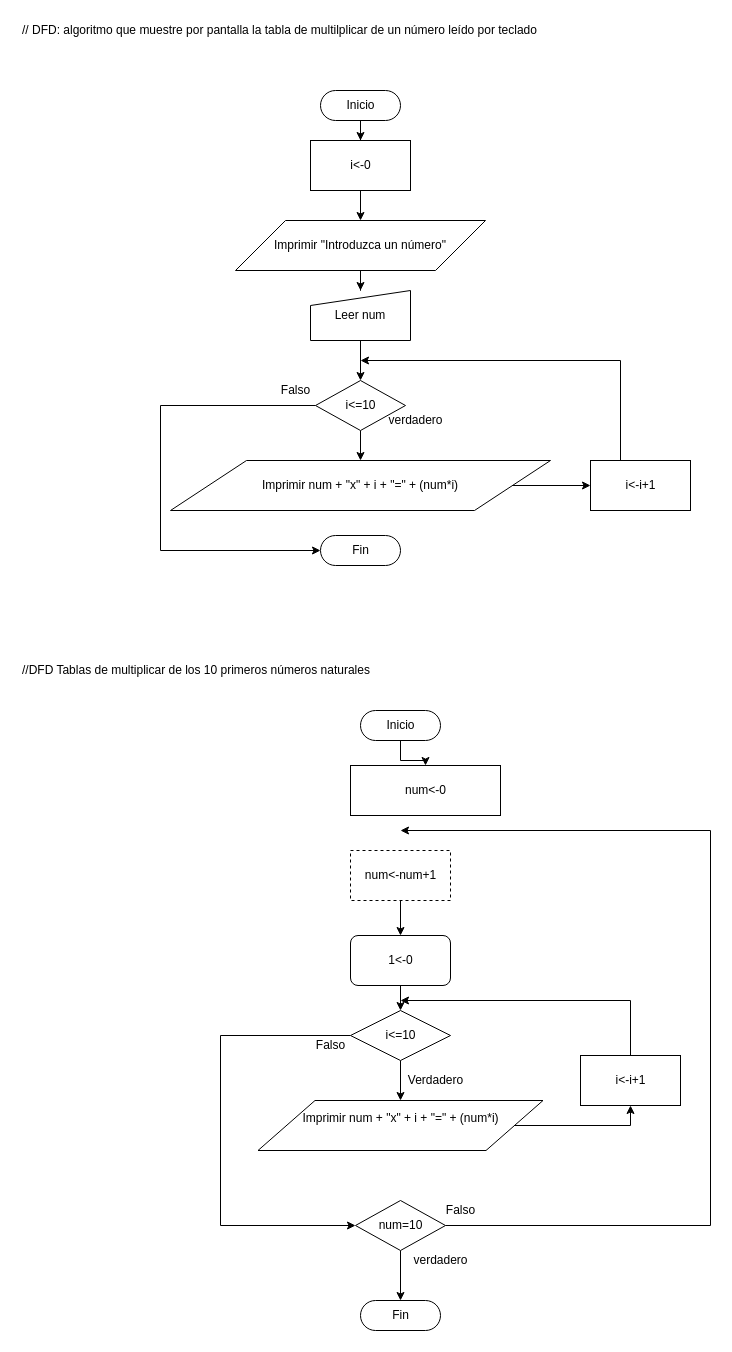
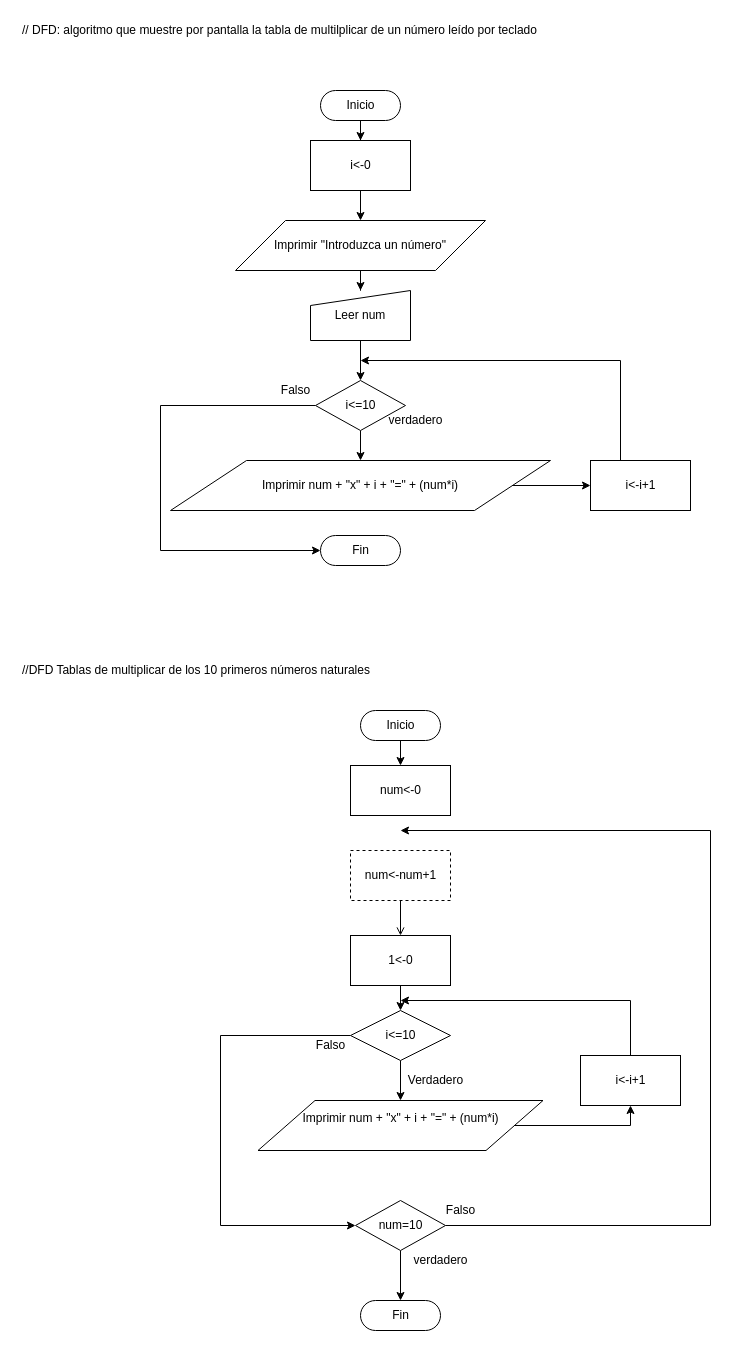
  <mxCell id="0" />
  <mxCell id="1" parent="0" />
  <mxCell id="2" value="// DFD: algoritmo que muestre por pantalla la tabla de multilplicar de un número leído por teclado" style="text;html=1;align=left;verticalAlign=middle;resizable=0;points=[];autosize=1;strokeColor=none;" parent="1" vertex="1"><mxGeometry x="20" y="20" width="530" height="20" as="geometry" /></mxCell>
  <mxCell id="3" style="edgeStyle=orthogonalEdgeStyle;rounded=0;orthogonalLoop=1;jettySize=auto;html=1;entryX=0.5;entryY=0;entryDx=0;entryDy=0;" parent="1" source="4" target="6" edge="1"><mxGeometry relative="1" as="geometry"><mxPoint x="360" y="150" as="targetPoint" /></mxGeometry></mxCell>
  <mxCell id="4" value="Inicio" style="html=1;dashed=0;whitespace=wrap;shape=mxgraph.dfd.start" parent="1" vertex="1"><mxGeometry x="320" y="90" width="80" height="30" as="geometry" /></mxCell>
  <mxCell id="5" style="edgeStyle=orthogonalEdgeStyle;rounded=0;orthogonalLoop=1;jettySize=auto;html=1;" parent="1" source="6" target="8" edge="1"><mxGeometry relative="1" as="geometry"><mxPoint x="360" y="230" as="targetPoint" /></mxGeometry></mxCell>
  <mxCell id="6" value="i&amp;lt;-0" style="html=1;dashed=0;whitespace=wrap;" parent="1" vertex="1"><mxGeometry x="310" y="140" width="100" height="50" as="geometry" /></mxCell>
  <mxCell id="7" style="edgeStyle=orthogonalEdgeStyle;rounded=0;orthogonalLoop=1;jettySize=auto;html=1;entryX=0.5;entryY=0;entryDx=0;entryDy=0;" parent="1" source="8" target="20" edge="1"><mxGeometry relative="1" as="geometry"><mxPoint x="360" y="290" as="targetPoint" /></mxGeometry></mxCell>
  <mxCell id="8" value="Imprimir &quot;Introduzca un número&quot;" style="shape=parallelogram;perimeter=parallelogramPerimeter;whiteSpace=wrap;html=1;dashed=0;" parent="1" vertex="1"><mxGeometry x="235" y="220" width="250" height="50" as="geometry" /></mxCell>
  <mxCell id="9" style="edgeStyle=orthogonalEdgeStyle;rounded=0;orthogonalLoop=1;jettySize=auto;html=1;exitX=0.5;exitY=1;exitDx=0;exitDy=0;" parent="1" source="20" target="12" edge="1"><mxGeometry relative="1" as="geometry"><mxPoint x="360" y="370" as="targetPoint" /><mxPoint x="360" y="340" as="sourcePoint" /></mxGeometry></mxCell>
  <mxCell id="10" style="edgeStyle=orthogonalEdgeStyle;rounded=0;orthogonalLoop=1;jettySize=auto;html=1;" parent="1" source="12" target="14" edge="1"><mxGeometry relative="1" as="geometry"><mxPoint x="360" y="470" as="targetPoint" /></mxGeometry></mxCell>
  <mxCell id="11" style="edgeStyle=orthogonalEdgeStyle;rounded=0;orthogonalLoop=1;jettySize=auto;html=1;exitX=0;exitY=0.5;exitDx=0;exitDy=0;entryX=0;entryY=0.5;entryDx=0;entryDy=0;entryPerimeter=0;" parent="1" source="12" target="18" edge="1"><mxGeometry relative="1" as="geometry"><mxPoint x="80" y="560" as="targetPoint" /><Array as="points"><mxPoint x="160" y="405" /><mxPoint x="160" y="550" /></Array></mxGeometry></mxCell>
  <mxCell id="12" value="i&amp;lt;=10" style="shape=rhombus;html=1;dashed=0;whitespace=wrap;perimeter=rhombusPerimeter;" parent="1" vertex="1"><mxGeometry x="315" y="380" width="90" height="50" as="geometry" /></mxCell>
  <mxCell id="13" style="edgeStyle=orthogonalEdgeStyle;rounded=0;orthogonalLoop=1;jettySize=auto;html=1;" parent="1" source="14" target="16" edge="1"><mxGeometry relative="1" as="geometry"><mxPoint x="620" y="485" as="targetPoint" /></mxGeometry></mxCell>
  <mxCell id="14" value="Imprimir&amp;nbsp;num + &quot;x&quot; + i + &quot;=&quot; + (num*i)" style="shape=parallelogram;perimeter=parallelogramPerimeter;whiteSpace=wrap;html=1;dashed=0;" parent="1" vertex="1"><mxGeometry x="170" y="460" width="380" height="50" as="geometry" /></mxCell>
  <mxCell id="15" style="edgeStyle=orthogonalEdgeStyle;rounded=0;orthogonalLoop=1;jettySize=auto;html=1;" parent="1" source="16" edge="1"><mxGeometry relative="1" as="geometry"><mxPoint x="360" y="360" as="targetPoint" /><Array as="points"><mxPoint x="620" y="360" /></Array></mxGeometry></mxCell>
  <mxCell id="16" value="i&amp;lt;-i+1" style="html=1;dashed=0;whitespace=wrap;" parent="1" vertex="1"><mxGeometry x="590" y="460" width="100" height="50" as="geometry" /></mxCell>
  <mxCell id="17" value="verdadero" style="text;html=1;align=center;verticalAlign=middle;resizable=0;points=[];autosize=1;strokeColor=none;" parent="1" vertex="1"><mxGeometry x="380" y="410" width="70" height="20" as="geometry" /></mxCell>
  <mxCell id="18" value="Fin" style="html=1;dashed=0;whitespace=wrap;shape=mxgraph.dfd.start" parent="1" vertex="1"><mxGeometry x="320" y="535" width="80" height="30" as="geometry" /></mxCell>
  <mxCell id="19" value="Falso" style="text;html=1;align=center;verticalAlign=middle;resizable=0;points=[];autosize=1;strokeColor=none;" parent="1" vertex="1"><mxGeometry x="275" y="380" width="40" height="20" as="geometry" /></mxCell>
  <mxCell id="20" value="Leer num" style="shape=manualInput;whiteSpace=wrap;html=1;dashed=0;size=15;" parent="1" vertex="1"><mxGeometry x="310" y="290" width="100" height="50" as="geometry" /></mxCell>
  <mxCell id="21" value="//DFD Tablas de multiplicar de los 10 primeros números naturales&lt;br&gt;" style="text;html=1;align=left;verticalAlign=middle;resizable=0;points=[];autosize=1;strokeColor=none;" vertex="1" parent="1"><mxGeometry x="20" y="660" width="360" height="20" as="geometry" /></mxCell>
  <mxCell id="22" style="edgeStyle=orthogonalEdgeStyle;rounded=0;orthogonalLoop=1;jettySize=auto;html=1;" edge="1" parent="1" source="23" target="24"><mxGeometry relative="1" as="geometry"><mxPoint x="400" y="790" as="targetPoint" /></mxGeometry></mxCell>
  <mxCell id="23" value="Inicio" style="html=1;dashed=0;whitespace=wrap;shape=mxgraph.dfd.start" vertex="1" parent="1"><mxGeometry x="360" y="710" width="80" height="30" as="geometry" /></mxCell>
- <mxCell id="24" value="num&amp;lt;-0" style="html=1;dashed=0;whitespace=wrap;" vertex="1" parent="1"><mxGeometry x="350" y="765" width="150" height="50" as="geometry" /></mxCell>
- <mxCell id="25" style="edgeStyle=orthogonalEdgeStyle;rounded=0;orthogonalLoop=1;jettySize=auto;html=1;" edge="1" parent="1" source="26" target="28"><mxGeometry relative="1" as="geometry"><mxPoint x="400" y="960" as="targetPoint" /></mxGeometry></mxCell>
+ <mxCell id="24" value="num&amp;lt;-0" style="html=1;dashed=0;whitespace=wrap;" vertex="1" parent="1"><mxGeometry x="350" y="765" width="100" height="50" as="geometry" /></mxCell>
+ <mxCell id="25" style="edgeStyle=orthogonalEdgeStyle;rounded=0;orthogonalLoop=1;jettySize=auto;html=1;endArrow=open;" edge="1" parent="1" source="26" target="28"><mxGeometry relative="1" as="geometry"><mxPoint x="400" y="960" as="targetPoint" /></mxGeometry></mxCell>
  <mxCell id="26" value="num&amp;lt;-num+1" style="html=1;dashed=1;whitespace=wrap;" vertex="1" parent="1"><mxGeometry x="350" y="850" width="100" height="50" as="geometry" /></mxCell>
  <mxCell id="27" style="edgeStyle=orthogonalEdgeStyle;rounded=0;orthogonalLoop=1;jettySize=auto;html=1;" edge="1" parent="1" source="28" target="31"><mxGeometry relative="1" as="geometry"><mxPoint x="400" y="1030" as="targetPoint" /></mxGeometry></mxCell>
- <mxCell id="28" value="1&amp;lt;-0" style="html=1;dashed=0;whitespace=wrap;rounded=1;" vertex="1" parent="1"><mxGeometry x="350" y="935" width="100" height="50" as="geometry" /></mxCell>
+ <mxCell id="28" value="1&amp;lt;-0" style="html=1;dashed=0;whitespace=wrap;" vertex="1" parent="1"><mxGeometry x="350" y="935" width="100" height="50" as="geometry" /></mxCell>
  <mxCell id="29" style="edgeStyle=orthogonalEdgeStyle;rounded=0;orthogonalLoop=1;jettySize=auto;html=1;entryX=0.5;entryY=0;entryDx=0;entryDy=0;" edge="1" parent="1" source="31" target="33"><mxGeometry relative="1" as="geometry"><mxPoint x="400" y="1085" as="targetPoint" /></mxGeometry></mxCell>
  <mxCell id="30" style="edgeStyle=orthogonalEdgeStyle;rounded=0;orthogonalLoop=1;jettySize=auto;html=1;exitX=0;exitY=0.5;exitDx=0;exitDy=0;entryX=0;entryY=0.5;entryDx=0;entryDy=0;" edge="1" parent="1" source="31" target="40"><mxGeometry relative="1" as="geometry"><mxPoint x="340" y="1265" as="targetPoint" /><Array as="points"><mxPoint x="220" y="1035" /><mxPoint x="220" y="1225" /></Array></mxGeometry></mxCell>
  <mxCell id="31" value="i&amp;lt;=10" style="shape=rhombus;html=1;dashed=0;whitespace=wrap;perimeter=rhombusPerimeter;" vertex="1" parent="1"><mxGeometry x="350" y="1010" width="100" height="50" as="geometry" /></mxCell>
  <mxCell id="32" style="edgeStyle=orthogonalEdgeStyle;rounded=0;orthogonalLoop=1;jettySize=auto;html=1;exitX=1;exitY=0.5;exitDx=0;exitDy=0;entryX=0.5;entryY=1;entryDx=0;entryDy=0;" edge="1" parent="1" source="33" target="36"><mxGeometry relative="1" as="geometry" /></mxCell>
  <mxCell id="33" value="&lt;div&gt;&lt;span&gt;&#09;&#09;&#09;&lt;/span&gt;Imprimir num + &quot;x&quot; + i + &quot;=&quot; + (num*i)&lt;/div&gt;&lt;div&gt;&lt;br&gt;&lt;/div&gt;" style="shape=parallelogram;perimeter=parallelogramPerimeter;whiteSpace=wrap;html=1;dashed=0;" vertex="1" parent="1"><mxGeometry x="257.5" y="1100" width="285" height="50" as="geometry" /></mxCell>
  <mxCell id="34" value="Verdadero" style="text;html=1;align=center;verticalAlign=middle;resizable=0;points=[];autosize=1;strokeColor=none;" vertex="1" parent="1"><mxGeometry x="400" y="1070" width="70" height="20" as="geometry" /></mxCell>
  <mxCell id="35" style="edgeStyle=orthogonalEdgeStyle;rounded=0;orthogonalLoop=1;jettySize=auto;html=1;exitX=0.5;exitY=0;exitDx=0;exitDy=0;" edge="1" parent="1" source="36"><mxGeometry relative="1" as="geometry"><mxPoint x="400" y="1000" as="targetPoint" /><Array as="points"><mxPoint x="630" y="1000" /></Array></mxGeometry></mxCell>
  <mxCell id="36" value="i&amp;lt;-i+1" style="html=1;dashed=0;whitespace=wrap;" vertex="1" parent="1"><mxGeometry x="580" y="1055" width="100" height="50" as="geometry" /></mxCell>
  <mxCell id="37" value="Falso" style="text;html=1;align=center;verticalAlign=middle;resizable=0;points=[];autosize=1;strokeColor=none;" vertex="1" parent="1"><mxGeometry x="310" y="1035" width="40" height="20" as="geometry" /></mxCell>
  <mxCell id="38" style="edgeStyle=orthogonalEdgeStyle;rounded=0;orthogonalLoop=1;jettySize=auto;html=1;" edge="1" parent="1" source="40" target="41"><mxGeometry relative="1" as="geometry"><mxPoint x="400" y="1290" as="targetPoint" /></mxGeometry></mxCell>
  <mxCell id="39" style="edgeStyle=orthogonalEdgeStyle;rounded=0;orthogonalLoop=1;jettySize=auto;html=1;" edge="1" parent="1" source="40"><mxGeometry relative="1" as="geometry"><mxPoint x="400" y="830" as="targetPoint" /><Array as="points"><mxPoint x="710" y="1225" /><mxPoint x="710" y="830" /></Array></mxGeometry></mxCell>
  <mxCell id="40" value="num=10" style="shape=rhombus;html=1;dashed=0;whitespace=wrap;perimeter=rhombusPerimeter;" vertex="1" parent="1"><mxGeometry x="355" y="1200" width="90" height="50" as="geometry" /></mxCell>
  <mxCell id="41" value="Fin" style="html=1;dashed=0;whitespace=wrap;shape=mxgraph.dfd.start" vertex="1" parent="1"><mxGeometry x="360" y="1300" width="80" height="30" as="geometry" /></mxCell>
  <mxCell id="42" value="verdadero" style="text;html=1;align=center;verticalAlign=middle;resizable=0;points=[];autosize=1;strokeColor=none;" vertex="1" parent="1"><mxGeometry x="405" y="1250" width="70" height="20" as="geometry" /></mxCell>
  <mxCell id="43" value="Falso" style="text;html=1;align=center;verticalAlign=middle;resizable=0;points=[];autosize=1;strokeColor=none;" vertex="1" parent="1"><mxGeometry x="440" y="1200" width="40" height="20" as="geometry" /></mxCell>
